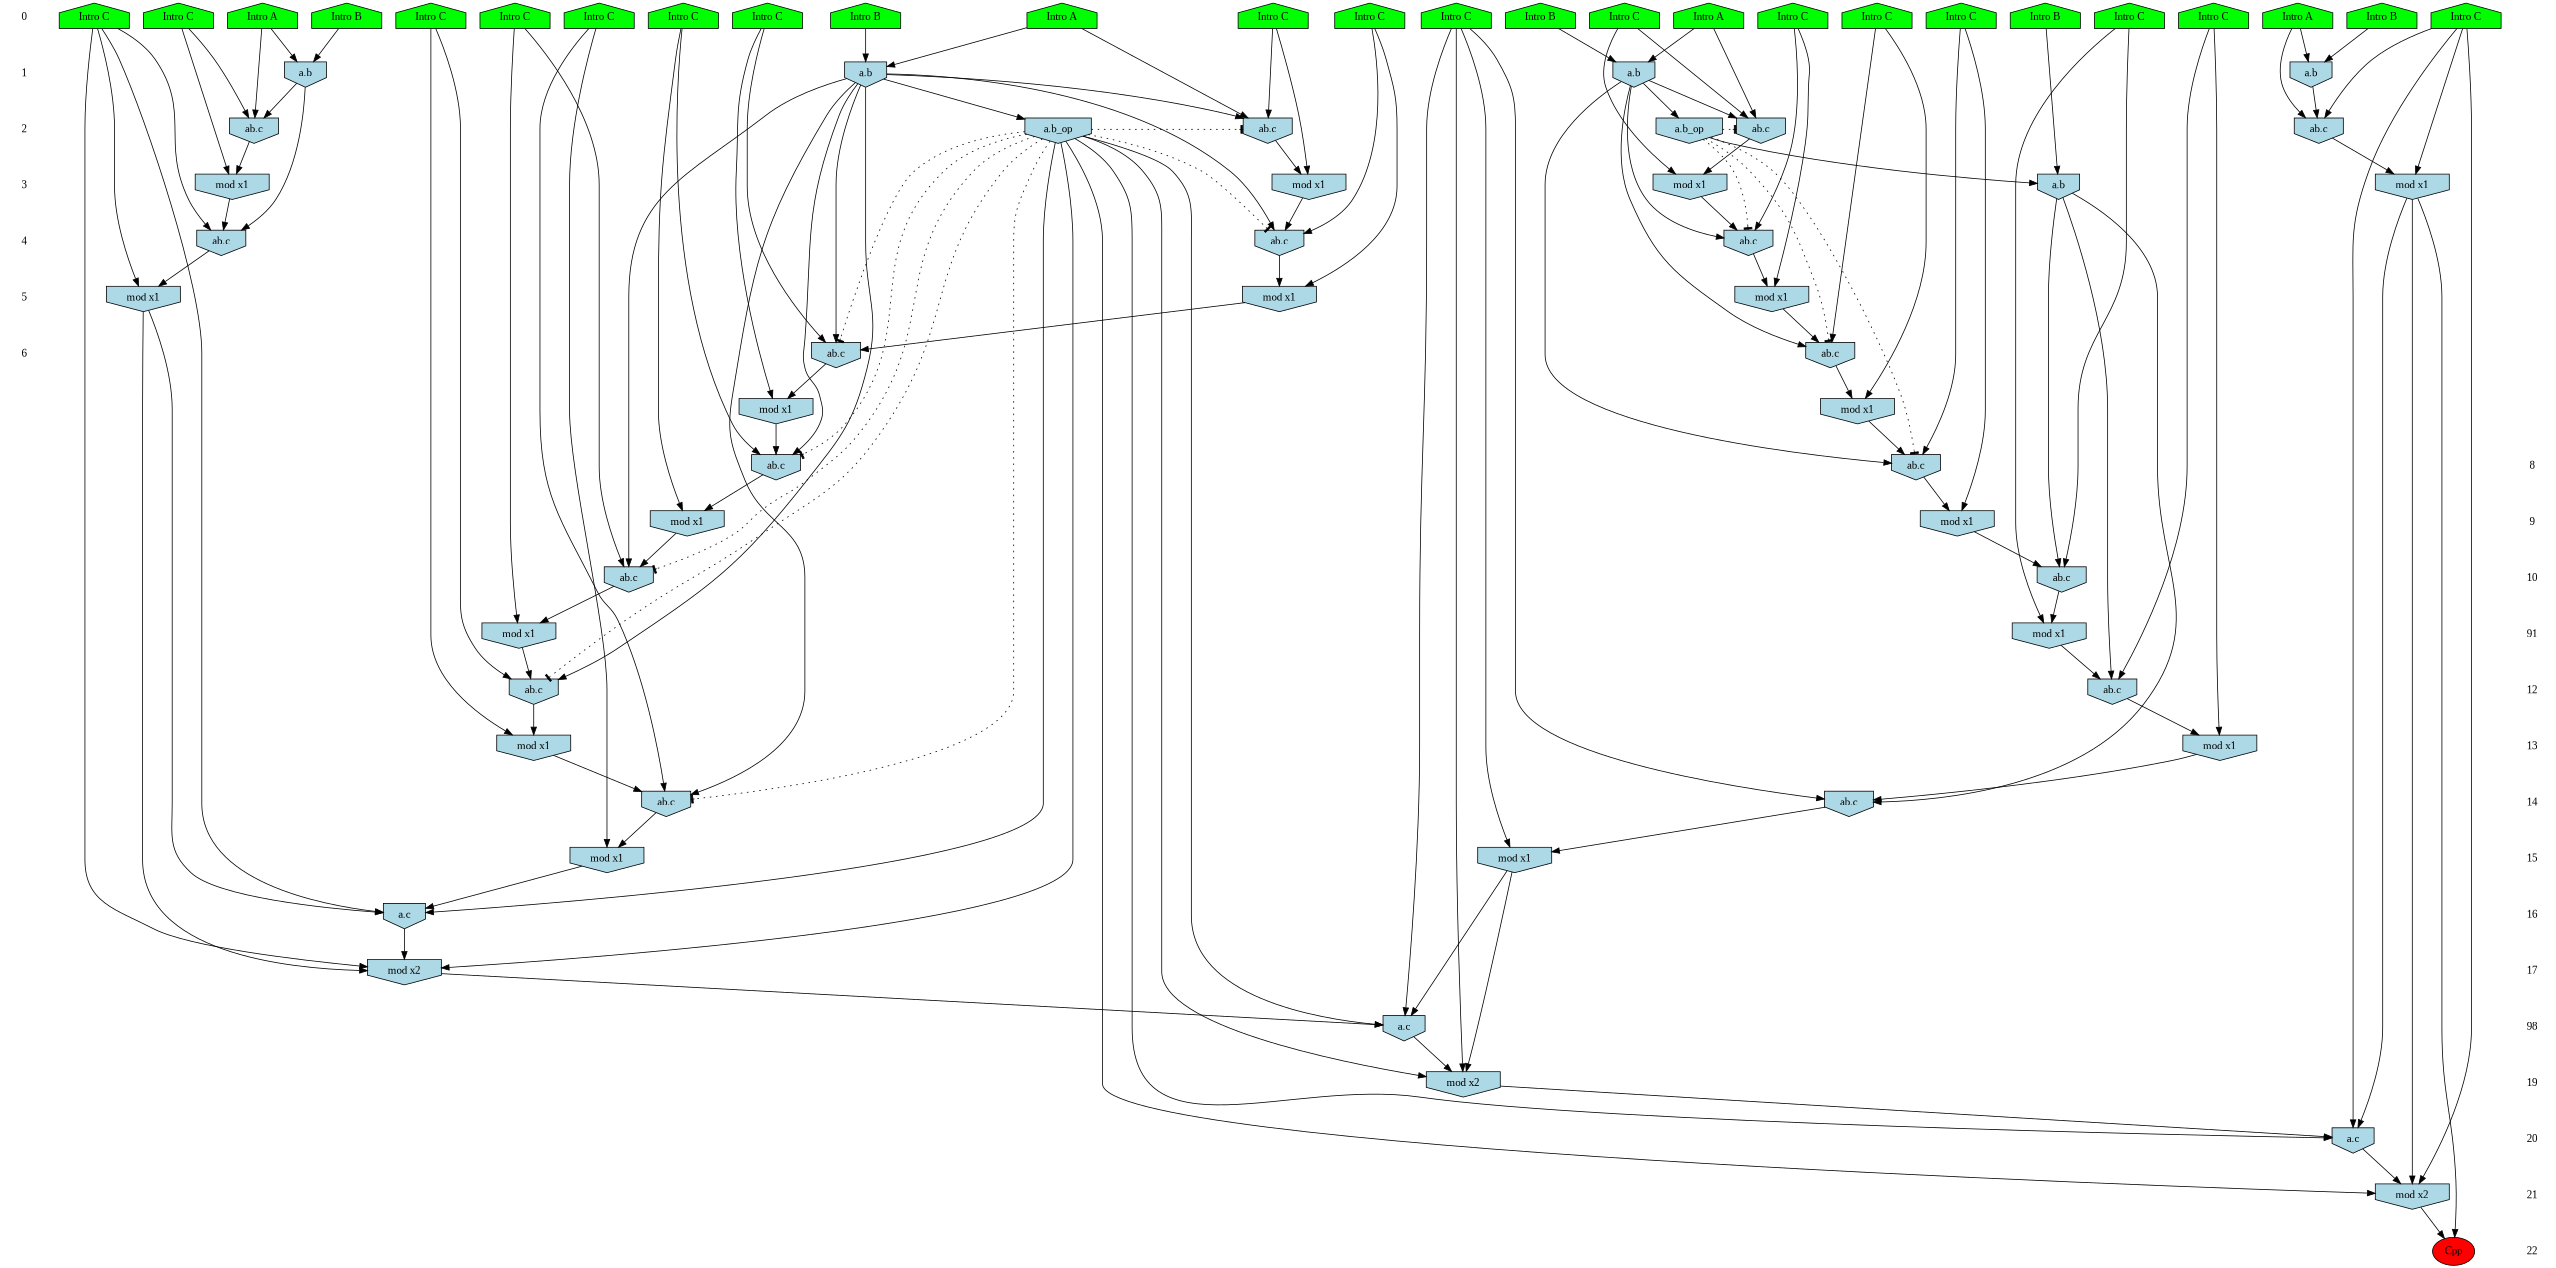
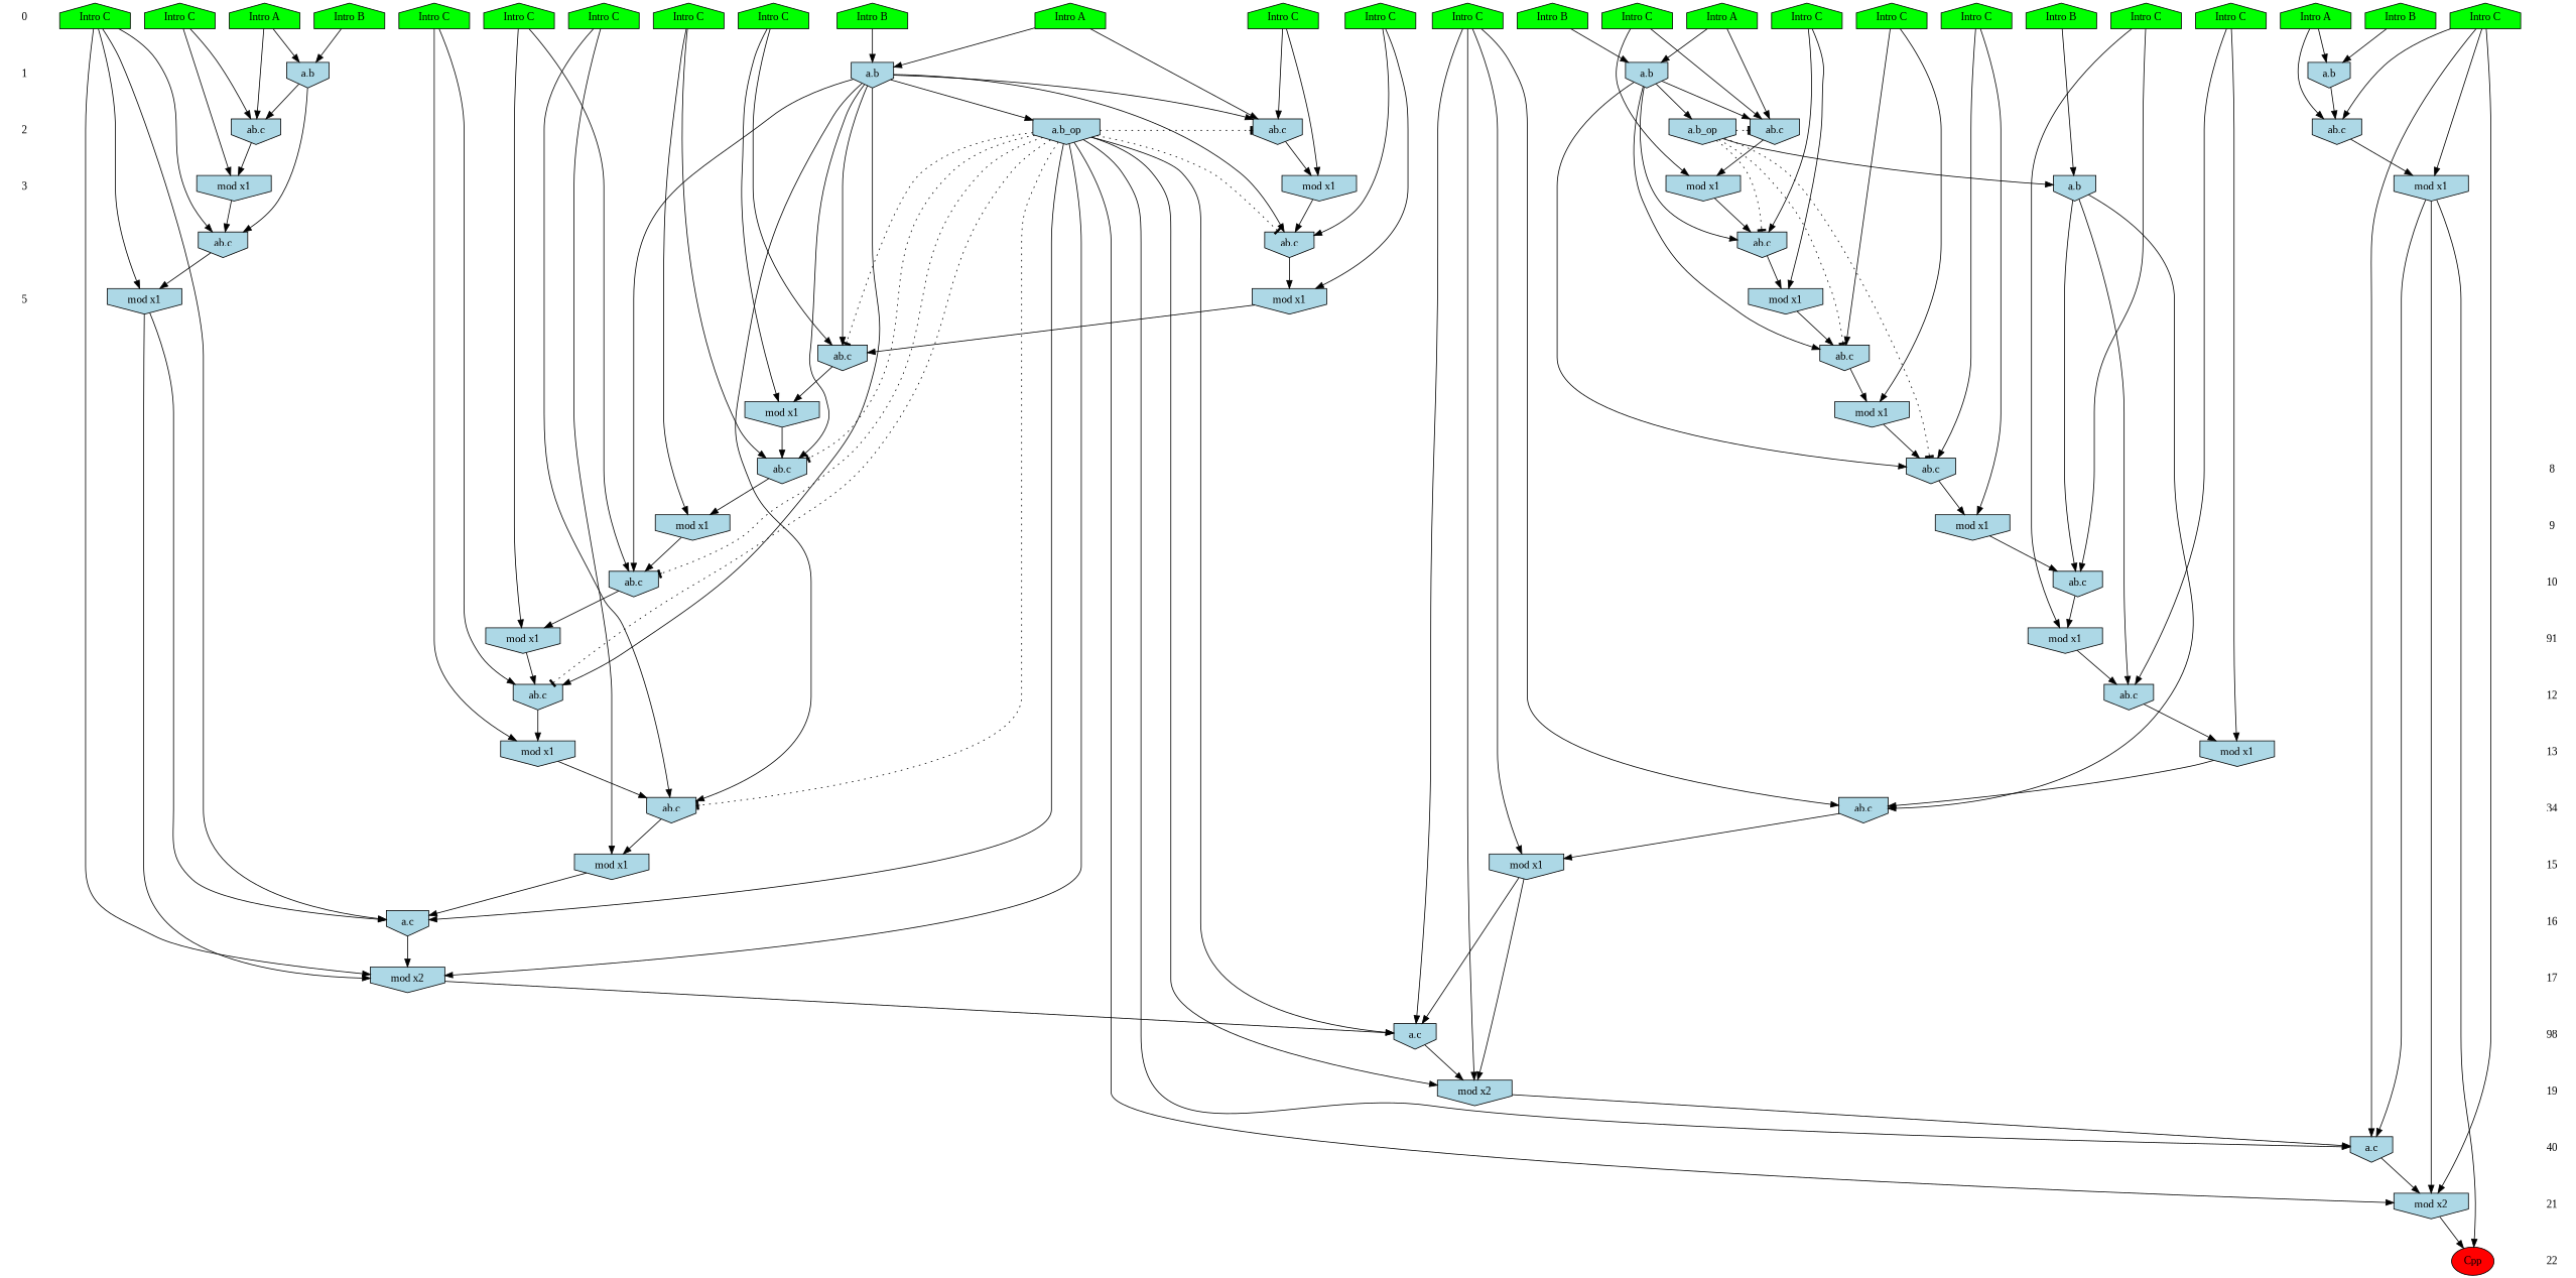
  digraph {
    fontname="Liberation Serif"
    ranksep=.5
    node [fontname="Liberation Serif" shape=invhouse fillcolor=lightblue style=filled]
    edge [fontname="Liberation Serif"]
    0 [shape=plaintext fillcolor="" style=""]
    n2 [fillcolor=green label="Intro B" shape=house]
    n3 [fillcolor=green label="Intro B" shape=house]
    n4 [fillcolor=green label="Intro A" shape=house]
    n5 [fillcolor=green label="Intro B" shape=house]
    n6 [fillcolor=green label="Intro A" shape=house]
    n7 [fillcolor=green label="Intro B" shape=house]
    n8 [fillcolor=green label="Intro A" shape=house]
    n9 [fillcolor=green label="Intro A" shape=house]
    n10 [fillcolor=green label="Intro B" shape=house]
    n11 [fillcolor=green label="Intro C" shape=house]
    n12 [fillcolor=green label="Intro C" shape=house]
    n13 [fillcolor=green label="Intro C" shape=house]
    n14 [fillcolor=green label="Intro C" shape=house]
    n15 [fillcolor=green label="Intro C" shape=house]
    n16 [fillcolor=green label="Intro C" shape=house]
    n17 [fillcolor=green label="Intro C" shape=house]
    n18 [fillcolor=green label="Intro C" shape=house]
    n19 [fillcolor=green label="Intro C" shape=house]
    n20 [fillcolor=green label="Intro C" shape=house]
    n21 [fillcolor=green label="Intro C" shape=house]
    n22 [fillcolor=green label="Intro C" shape=house]
    n23 [fillcolor=green label="Intro C" shape=house]
    n24 [fillcolor=green label="Intro C" shape=house]
    n25 [fillcolor=green label="Intro C" shape=house]
    n26 [fillcolor=green label="Intro C" shape=house]
    n27 [fillcolor=green label="Intro C" shape=house]
    1 [shape=plaintext fillcolor="" style=""]
    n29 [label="a.b"]
    n30 [label="a.b"]
    n31 [label="a.b"]
    n32 [label="a.b"]
    2 [shape=plaintext fillcolor="" style=""]
    n34 [label="ab.c"]
    n35 [label="ab.c"]
    n36 [label="ab.c"]
    n37 [label="ab.c"]
    n38 [label="a.b_op"]
    n39 [label="a.b_op"]
    3 [shape=plaintext fillcolor="" style=""]
    n41 [label="mod x1"]
    n42 [label="mod x1"]
    n43 [label="mod x1"]
    n44 [label="mod x1"]
    n45 [label="a.b"]
-   4 [shape=plaintext fillcolor="" style=""]
    n47 [label="ab.c"]
    n48 [label="ab.c"]
    n49 [label="ab.c"]
    5 [shape=plaintext fillcolor="" style=""]
    n51 [label="mod x1"]
    n52 [label="mod x1"]
    n53 [label="mod x1"]
-   6 [shape=plaintext fillcolor="" style=""]
    n55 [label="ab.c"]
    n56 [label="ab.c"]
    n57 [label="mod x1"]
    n58 [label="mod x1"]
    8 [shape=plaintext fillcolor="" style=""]
    n60 [label="ab.c"]
    n61 [label="ab.c"]
    9 [shape=plaintext fillcolor="" style=""]
    n63 [label="mod x1"]
    n64 [label="mod x1"]
    10 [shape=plaintext fillcolor="" style=""]
    n66 [label="ab.c"]
    n67 [label="ab.c"]
    n68 [label=91 shape=plaintext fillcolor="" style=""]
    n69 [label="mod x1"]
    n70 [label="mod x1"]
    12 [shape=plaintext fillcolor="" style=""]
    n72 [label="ab.c"]
    n73 [label="ab.c"]
    13 [shape=plaintext fillcolor="" style=""]
    n75 [label="mod x1"]
    n76 [label="mod x1"]
-   14 [shape=plaintext fillcolor="" style=""]
+   14 [shape=plaintext label=34 fillcolor="" style=""]
    n78 [label="ab.c"]
    n79 [label="ab.c"]
    15 [shape=plaintext fillcolor="" style=""]
    n81 [label="mod x1"]
    n82 [label="mod x1"]
    16 [shape=plaintext fillcolor="" style=""]
    n84 [label="a.c"]
    17 [shape=plaintext fillcolor="" style=""]
    n86 [label="mod x2"]
    n87 [label=98 shape=plaintext fillcolor="" style=""]
    n88 [label="a.c"]
    19 [shape=plaintext fillcolor="" style=""]
    n90 [label="mod x2"]
-   20 [shape=plaintext fillcolor="" style=""]
+   20 [shape=plaintext label=40 fillcolor="" style=""]
    n92 [label="a.c"]
    21 [shape=plaintext fillcolor="" style=""]
    n94 [label="mod x2"]
    22 [shape=plaintext fillcolor="" style=""]
    n96 [fillcolor=red label=Cpp shape=""]
    subgraph sub_1 {
      rank=same
      0
      n2
      n3
      n4
      n5
      n6
      n7
      n8
      n9
      n10
      n11
      n12
      n13
      n14
      n15
      n16
      n17
      n18
      n19
      n20
      n21
      n22
      n23
      n24
      n25
      n26
      n27
    }
    subgraph sub_2 {
      rank=same
      1
      n29
      n30
      n31
      n32
    }
    subgraph sub_3 {
      rank=same
      2
      n34
      n35
      n36
      n37
      n38
      n39
    }
    subgraph sub_4 {
      rank=same
      3
      n41
      n42
      n43
      n44
      n45
    }
    subgraph sub_5 {
      rank=same
-     4
      n47
      n48
      n49
    }
    subgraph sub_6 {
      rank=same
      5
      n51
      n52
      n53
    }
    subgraph sub_7 {
      rank=same
-     6
      n55
      n56
    }
    subgraph sub_8 {
      rank=same
      n57
      n58
    }
    subgraph sub_9 {
      rank=same
      8
      n60
      n61
    }
    subgraph sub_10 {
      rank=same
      9
      n63
      n64
    }
    subgraph sub_11 {
      rank=same
      10
      n66
      n67
    }
    subgraph sub_12 {
      rank=same
      n68
      n69
      n70
    }
    subgraph sub_13 {
      rank=same
      12
      n72
      n73
    }
    subgraph sub_14 {
      rank=same
      13
      n75
      n76
    }
    subgraph sub_15 {
      rank=same
      14
      n78
      n79
    }
    subgraph sub_16 {
      rank=same
      15
      n81
      n82
    }
    subgraph sub_17 {
      rank=same
      16
      n84
    }
    subgraph sub_18 {
      rank=same
      17
      n86
    }
    subgraph sub_19 {
      rank=same
      n87
      n88
    }
    subgraph sub_20 {
      rank=same
      19
      n90
    }
    subgraph sub_21 {
      rank=same
      20
      n92
    }
    subgraph sub_22 {
      rank=same
      21
      n94
    }
    subgraph sub_23 {
      rank=same
      22
      n96
    }
    0 -> 1 [style=invis]
    n2 -> n32
    n3 -> n31
    n4 -> n30
    n4 -> n35
    n5 -> n29
    n6 -> n32
    n6 -> n37
    n7 -> n45
    n8 -> n29
    n8 -> n34
    n9 -> n31
    n9 -> n36
    n10 -> n30
    n11 -> n72
    n11 -> n75
    n12 -> n35
    n12 -> n42
    n13 -> n67
    n13 -> n70
    n14 -> n60
    n14 -> n63
    n15 -> n49
    n15 -> n53
    n15 -> n84
    n15 -> n86
    n16 -> n37
    n16 -> n43
    n16 -> n92
    n16 -> n94
    n17 -> n55
    n17 -> n57
    n18 -> n36
    n18 -> n44
    n19 -> n66
    n19 -> n69
    n20 -> n56
    n20 -> n58
    n21 -> n34
    n21 -> n41
    n22 -> n61
    n22 -> n64
    n23 -> n79
    n23 -> n82
    n23 -> n88
    n23 -> n90
    n24 -> n48
    n24 -> n52
    n25 -> n73
    n25 -> n76
    n26 -> n78
    n26 -> n81
    n27 -> n47
    n27 -> n51
    1 -> 2 [style=invis]
    n29 -> n34
    n29 -> n39
    n29 -> n47
    n29 -> n55
    n29 -> n60
    n29 -> n66
    n29 -> n72
    n29 -> n78
    n30 -> n35
    n30 -> n38
    n30 -> n48
    n30 -> n56
    n30 -> n61
    n31 -> n36
    n31 -> n49
    n32 -> n37
    2 -> 3 [style=invis]
    n34 -> n41
    n35 -> n42
    n36 -> n44
    n37 -> n43
    n38 -> n35 [arrowhead=tee style=dotted]
    n38 -> n45
    n38 -> n48 [arrowhead=tee style=dotted]
    n38 -> n56 [arrowhead=tee style=dotted]
    n38 -> n61 [arrowhead=tee style=dotted]
    n39 -> n34 [arrowhead=tee style=dotted]
    n39 -> n47 [arrowhead=tee style=dotted]
    n39 -> n55 [arrowhead=tee style=dotted]
    n39 -> n60 [arrowhead=tee style=dotted]
    n39 -> n66 [arrowhead=tee style=dotted]
    n39 -> n72 [arrowhead=tee style=dotted]
    n39 -> n78 [arrowhead=tee style=dotted]
    n39 -> n84
    n39 -> n86
    n39 -> n88
    n39 -> n90
    n39 -> n92
    n39 -> n94
-   3 -> 4 [style=invis]
    n41 -> n47
    n42 -> n48
    n43 -> n92
    n43 -> n94
    n43 -> n96
    n44 -> n49
    n45 -> n67
    n45 -> n73
    n45 -> n79
-   4 -> 5 [style=invis]
    n47 -> n51
    n48 -> n52
    n49 -> n53
-   5 -> 6 [style=invis]
    n51 -> n55
    n52 -> n56
    n53 -> n84
    n53 -> n86
    n55 -> n57
    n56 -> n58
    n57 -> n60
    n58 -> n61
    8 -> 9 [style=invis]
    n60 -> n63
    n61 -> n64
    9 -> 10 [style=invis]
    n63 -> n66
    n64 -> n67
    10 -> n68 [style=invis]
    n66 -> n69
    n67 -> n70
    n68 -> 12 [style=invis]
    n69 -> n72
    n70 -> n73
    12 -> 13 [style=invis]
    n72 -> n75
    n73 -> n76
    13 -> 14 [style=invis]
    n75 -> n78
    n76 -> n79
    14 -> 15 [style=invis]
    n78 -> n81
    n79 -> n82
    15 -> 16 [style=invis]
    n81 -> n84
    n82 -> n88
    n82 -> n90
    16 -> 17 [style=invis]
    n84 -> n86
    17 -> n87 [style=invis]
    n86 -> n88
    n87 -> 19 [style=invis]
    n88 -> n90
    19 -> 20 [style=invis]
    n90 -> n92
    20 -> 21 [style=invis]
    n92 -> n94
    21 -> 22 [style=invis]
    n94 -> n96
  }
